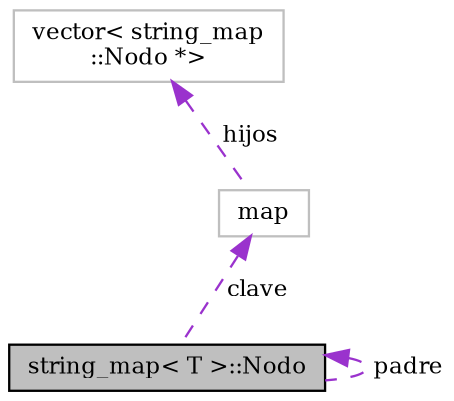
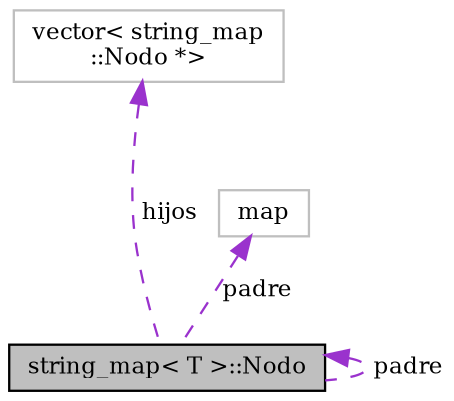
  digraph {
    fontname="DejaVu Serif"
    node [color=grey75 fillcolor=white fontname="DejaVu Serif" fontsize=10 shape=record style=filled]
    edge [color=darkorchid3 dir=back fontname="DejaVu Serif" fontsize=10 labelfontname=Helvetica labelfontsize=10 style=dashed]
    n1 [color=black fillcolor=grey75 fontcolor=black height=0.2 label="string_map\< T \>::Nodo" width=0.4]
    n2 [height=0.2 label=map width=0.4]
    n3 [height=0.2 label="vector\< string_map\l::Nodo *\>" width=0.4]
    n1 -> n1 [label=" padre"]
-   n2 -> n1 [label=" clave"]
-   n3 -> n2 [label=" hijos"]
+   n2 -> n1 [label=" padre"]
+   n3 -> n1 [label=" hijos"]
  }
